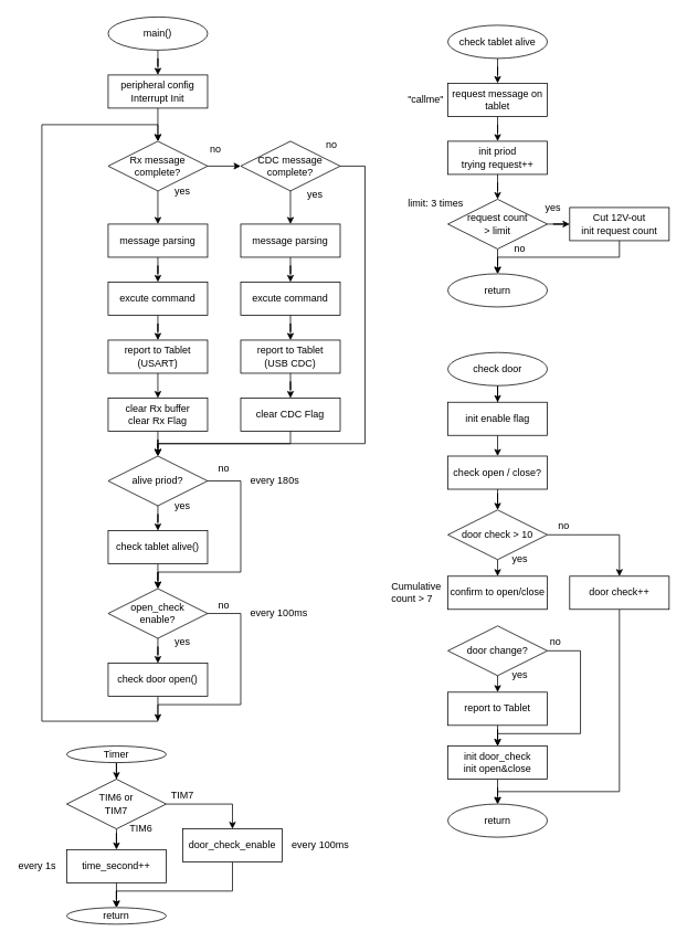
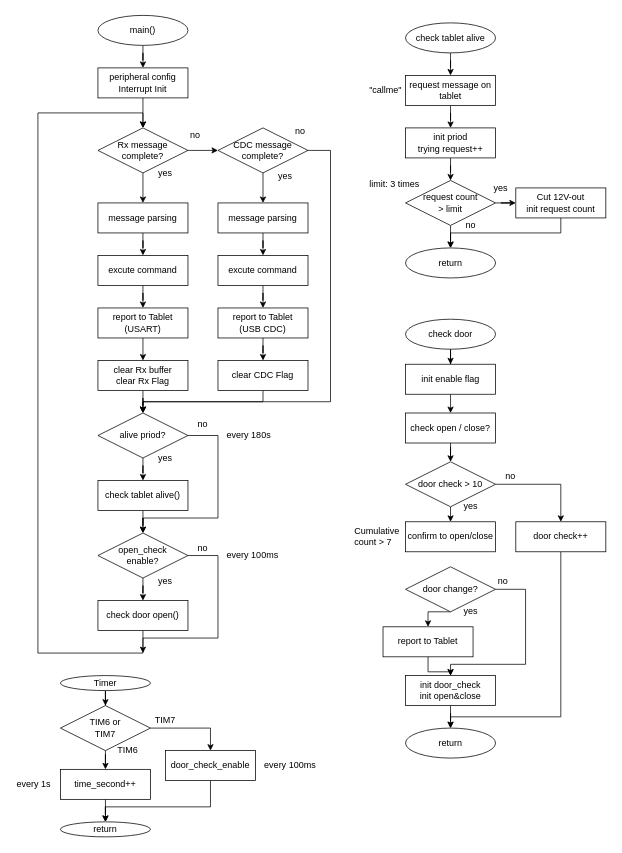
  <mxCell id="0" />
  <mxCell id="1" parent="0" />
  <mxCell id="2" style="edgeStyle=orthogonalEdgeStyle;rounded=0;orthogonalLoop=1;jettySize=auto;html=1;" parent="1" source="3" target="5" edge="1"><mxGeometry relative="1" as="geometry" /></mxCell>
  <mxCell id="3" value="main()" style="ellipse;whiteSpace=wrap;html=1;" parent="1" vertex="1"><mxGeometry x="130" y="20" width="120" height="40" as="geometry" /></mxCell>
  <mxCell id="4" value="" style="edgeStyle=orthogonalEdgeStyle;rounded=0;orthogonalLoop=1;jettySize=auto;html=1;" parent="1" source="5" target="8" edge="1"><mxGeometry relative="1" as="geometry" /></mxCell>
  <mxCell id="5" value="peripheral config&lt;br&gt;Interrupt Init" style="rounded=0;whiteSpace=wrap;html=1;" parent="1" vertex="1"><mxGeometry x="130" y="90" width="120" height="40" as="geometry" /></mxCell>
  <mxCell id="6" value="" style="edgeStyle=orthogonalEdgeStyle;rounded=0;orthogonalLoop=1;jettySize=auto;html=1;entryX=0.5;entryY=0;entryDx=0;entryDy=0;" parent="1" source="8" target="12" edge="1"><mxGeometry relative="1" as="geometry"><mxPoint x="190.059" y="250.029" as="targetPoint" /></mxGeometry></mxCell>
  <mxCell id="7" style="edgeStyle=orthogonalEdgeStyle;rounded=0;orthogonalLoop=1;jettySize=auto;html=1;entryX=0;entryY=0.5;entryDx=0;entryDy=0;" edge="1" parent="1" source="8" target="92"><mxGeometry relative="1" as="geometry" /></mxCell>
  <mxCell id="8" value="Rx message&lt;br&gt;complete?" style="rhombus;whiteSpace=wrap;html=1;" parent="1" vertex="1"><mxGeometry x="130" y="170" width="120" height="60" as="geometry" /></mxCell>
  <mxCell id="9" value="no" style="text;html=1;strokeColor=none;fillColor=none;align=center;verticalAlign=middle;whiteSpace=wrap;rounded=0;" parent="1" vertex="1"><mxGeometry x="240" y="170" width="40" height="20" as="geometry" /></mxCell>
  <mxCell id="10" value="yes" style="text;html=1;strokeColor=none;fillColor=none;align=center;verticalAlign=middle;whiteSpace=wrap;rounded=0;" parent="1" vertex="1"><mxGeometry x="200" y="220" width="40" height="20" as="geometry" /></mxCell>
  <mxCell id="11" style="edgeStyle=orthogonalEdgeStyle;rounded=0;orthogonalLoop=1;jettySize=auto;html=1;entryX=0.5;entryY=0;entryDx=0;entryDy=0;" parent="1" source="12" target="14" edge="1"><mxGeometry relative="1" as="geometry"><mxPoint x="190" y="340" as="targetPoint" /></mxGeometry></mxCell>
  <mxCell id="12" value="message parsing" style="rounded=0;whiteSpace=wrap;html=1;" parent="1" vertex="1"><mxGeometry x="130" y="270" width="120" height="40" as="geometry" /></mxCell>
  <mxCell id="13" style="edgeStyle=orthogonalEdgeStyle;rounded=0;orthogonalLoop=1;jettySize=auto;html=1;entryX=0.5;entryY=0;entryDx=0;entryDy=0;" parent="1" source="14" target="16" edge="1"><mxGeometry relative="1" as="geometry" /></mxCell>
  <mxCell id="14" value="excute command" style="rounded=0;whiteSpace=wrap;html=1;" parent="1" vertex="1"><mxGeometry x="130" y="340" width="120" height="40" as="geometry" /></mxCell>
  <mxCell id="15" style="edgeStyle=orthogonalEdgeStyle;rounded=0;orthogonalLoop=1;jettySize=auto;html=1;exitX=0.5;exitY=1;exitDx=0;exitDy=0;entryX=0.5;entryY=0;entryDx=0;entryDy=0;" parent="1" source="16" target="18" edge="1"><mxGeometry relative="1" as="geometry" /></mxCell>
  <mxCell id="16" value="report to Tablet&lt;br&gt;(USART)" style="rounded=0;whiteSpace=wrap;html=1;" parent="1" vertex="1"><mxGeometry x="130" y="410" width="120" height="40" as="geometry" /></mxCell>
  <mxCell id="17" style="edgeStyle=orthogonalEdgeStyle;rounded=0;orthogonalLoop=1;jettySize=auto;html=1;entryX=0.5;entryY=0;entryDx=0;entryDy=0;" parent="1" source="18" target="21" edge="1"><mxGeometry relative="1" as="geometry" /></mxCell>
  <mxCell id="18" value="clear Rx buffer&lt;br&gt;clear Rx Flag" style="rounded=0;whiteSpace=wrap;html=1;" parent="1" vertex="1"><mxGeometry x="130" y="480" width="120" height="40" as="geometry" /></mxCell>
  <mxCell id="19" style="edgeStyle=orthogonalEdgeStyle;rounded=0;orthogonalLoop=1;jettySize=auto;html=1;entryX=0.5;entryY=0;entryDx=0;entryDy=0;" parent="1" source="21" target="23" edge="1"><mxGeometry relative="1" as="geometry" /></mxCell>
  <mxCell id="20" style="edgeStyle=orthogonalEdgeStyle;rounded=0;orthogonalLoop=1;jettySize=auto;html=1;entryX=0.5;entryY=0;entryDx=0;entryDy=0;" parent="1" source="21" target="26" edge="1"><mxGeometry relative="1" as="geometry"><Array as="points"><mxPoint x="290" y="580" /><mxPoint x="290" y="690" /><mxPoint x="190" y="690" /></Array></mxGeometry></mxCell>
  <mxCell id="21" value="alive priod?" style="rhombus;whiteSpace=wrap;html=1;" parent="1" vertex="1"><mxGeometry x="130" y="550" width="120" height="60" as="geometry" /></mxCell>
  <mxCell id="22" style="edgeStyle=orthogonalEdgeStyle;rounded=0;orthogonalLoop=1;jettySize=auto;html=1;entryX=0.5;entryY=0;entryDx=0;entryDy=0;" parent="1" source="23" target="26" edge="1"><mxGeometry relative="1" as="geometry" /></mxCell>
  <mxCell id="23" value="check tablet alive()" style="rounded=0;whiteSpace=wrap;html=1;" parent="1" vertex="1"><mxGeometry x="130" y="640" width="120" height="40" as="geometry" /></mxCell>
  <mxCell id="24" style="edgeStyle=orthogonalEdgeStyle;rounded=0;orthogonalLoop=1;jettySize=auto;html=1;entryX=0.5;entryY=0;entryDx=0;entryDy=0;" parent="1" source="26" target="28" edge="1"><mxGeometry relative="1" as="geometry" /></mxCell>
  <mxCell id="25" style="edgeStyle=orthogonalEdgeStyle;rounded=0;orthogonalLoop=1;jettySize=auto;html=1;" parent="1" source="26" edge="1"><mxGeometry relative="1" as="geometry"><mxPoint x="190" y="870" as="targetPoint" /><Array as="points"><mxPoint x="290" y="740" /><mxPoint x="290" y="850" /><mxPoint x="190" y="850" /></Array></mxGeometry></mxCell>
  <mxCell id="26" value="open_check&lt;br&gt;enable?" style="rhombus;whiteSpace=wrap;html=1;" parent="1" vertex="1"><mxGeometry x="130" y="710" width="120" height="60" as="geometry" /></mxCell>
  <mxCell id="27" style="edgeStyle=orthogonalEdgeStyle;rounded=0;orthogonalLoop=1;jettySize=auto;html=1;entryX=0.5;entryY=0;entryDx=0;entryDy=0;" parent="1" source="28" target="8" edge="1"><mxGeometry relative="1" as="geometry"><Array as="points"><mxPoint x="190" y="870" /><mxPoint x="50" y="870" /><mxPoint x="50" y="150" /><mxPoint x="190" y="150" /></Array></mxGeometry></mxCell>
  <mxCell id="28" value="check door open()" style="rounded=0;whiteSpace=wrap;html=1;" parent="1" vertex="1"><mxGeometry x="130" y="800" width="120" height="40" as="geometry" /></mxCell>
  <mxCell id="29" value="yes" style="text;html=1;strokeColor=none;fillColor=none;align=center;verticalAlign=middle;whiteSpace=wrap;rounded=0;" parent="1" vertex="1"><mxGeometry x="200" y="600" width="40" height="20" as="geometry" /></mxCell>
  <mxCell id="30" value="yes" style="text;html=1;strokeColor=none;fillColor=none;align=center;verticalAlign=middle;whiteSpace=wrap;rounded=0;" parent="1" vertex="1"><mxGeometry x="200" y="765" width="40" height="20" as="geometry" /></mxCell>
  <mxCell id="31" value="no" style="text;html=1;strokeColor=none;fillColor=none;align=center;verticalAlign=middle;whiteSpace=wrap;rounded=0;" parent="1" vertex="1"><mxGeometry x="250" y="555" width="40" height="20" as="geometry" /></mxCell>
  <mxCell id="32" value="no" style="text;html=1;strokeColor=none;fillColor=none;align=center;verticalAlign=middle;whiteSpace=wrap;rounded=0;" parent="1" vertex="1"><mxGeometry x="250" y="720" width="40" height="20" as="geometry" /></mxCell>
  <mxCell id="33" value="every 180s" style="text;html=1;strokeColor=none;fillColor=none;align=left;verticalAlign=middle;whiteSpace=wrap;rounded=0;" parent="1" vertex="1"><mxGeometry x="300" y="560" width="70" height="40" as="geometry" /></mxCell>
  <mxCell id="34" value="every 100ms" style="text;html=1;strokeColor=none;fillColor=none;align=left;verticalAlign=middle;whiteSpace=wrap;rounded=0;" parent="1" vertex="1"><mxGeometry x="300" y="720" width="80" height="40" as="geometry" /></mxCell>
  <mxCell id="35" style="edgeStyle=orthogonalEdgeStyle;rounded=0;orthogonalLoop=1;jettySize=auto;html=1;entryX=0.5;entryY=0;entryDx=0;entryDy=0;" parent="1" source="36" target="38" edge="1"><mxGeometry relative="1" as="geometry" /></mxCell>
  <mxCell id="36" value="check tablet alive" style="ellipse;whiteSpace=wrap;html=1;" parent="1" vertex="1"><mxGeometry x="540" y="30" width="120" height="40" as="geometry" /></mxCell>
  <mxCell id="37" style="edgeStyle=orthogonalEdgeStyle;rounded=0;orthogonalLoop=1;jettySize=auto;html=1;entryX=0.5;entryY=0;entryDx=0;entryDy=0;" parent="1" source="38" target="40" edge="1"><mxGeometry relative="1" as="geometry" /></mxCell>
  <mxCell id="38" value="request message on tablet" style="rounded=0;whiteSpace=wrap;html=1;" parent="1" vertex="1"><mxGeometry x="540" y="100" width="120" height="40" as="geometry" /></mxCell>
  <mxCell id="39" style="edgeStyle=orthogonalEdgeStyle;rounded=0;orthogonalLoop=1;jettySize=auto;html=1;entryX=0.5;entryY=0;entryDx=0;entryDy=0;" parent="1" source="40" target="43" edge="1"><mxGeometry relative="1" as="geometry" /></mxCell>
  <mxCell id="40" value="init priod&lt;br&gt;trying request++" style="rounded=0;whiteSpace=wrap;html=1;" parent="1" vertex="1"><mxGeometry x="540" y="170" width="120" height="40" as="geometry" /></mxCell>
  <mxCell id="41" style="edgeStyle=orthogonalEdgeStyle;rounded=0;orthogonalLoop=1;jettySize=auto;html=1;entryX=0.5;entryY=0;entryDx=0;entryDy=0;" parent="1" source="43" target="46" edge="1"><mxGeometry relative="1" as="geometry" /></mxCell>
  <mxCell id="42" style="edgeStyle=orthogonalEdgeStyle;rounded=0;orthogonalLoop=1;jettySize=auto;html=1;entryX=0;entryY=0.5;entryDx=0;entryDy=0;" parent="1" source="43" target="45" edge="1"><mxGeometry relative="1" as="geometry" /></mxCell>
  <mxCell id="43" value="request count&lt;br&gt;&amp;gt; limit" style="rhombus;whiteSpace=wrap;html=1;" parent="1" vertex="1"><mxGeometry x="540" y="240" width="120" height="60" as="geometry" /></mxCell>
  <mxCell id="44" style="edgeStyle=orthogonalEdgeStyle;rounded=0;orthogonalLoop=1;jettySize=auto;html=1;" parent="1" source="45" target="46" edge="1"><mxGeometry relative="1" as="geometry"><Array as="points"><mxPoint x="747" y="310" /><mxPoint x="600" y="310" /></Array></mxGeometry></mxCell>
  <mxCell id="45" value="Cut 12V-out&lt;br&gt;init request count" style="rounded=0;whiteSpace=wrap;html=1;" parent="1" vertex="1"><mxGeometry x="687" y="250" width="120" height="40" as="geometry" /></mxCell>
  <mxCell id="46" value="return" style="ellipse;whiteSpace=wrap;html=1;" parent="1" vertex="1"><mxGeometry x="540" y="330" width="120" height="40" as="geometry" /></mxCell>
  <mxCell id="47" value="yes" style="text;html=1;strokeColor=none;fillColor=none;align=center;verticalAlign=middle;whiteSpace=wrap;rounded=0;" parent="1" vertex="1"><mxGeometry x="647" y="240" width="40" height="20" as="geometry" /></mxCell>
  <mxCell id="48" value="no" style="text;html=1;strokeColor=none;fillColor=none;align=center;verticalAlign=middle;whiteSpace=wrap;rounded=0;" parent="1" vertex="1"><mxGeometry x="607" y="290" width="40" height="20" as="geometry" /></mxCell>
  <mxCell id="49" style="edgeStyle=orthogonalEdgeStyle;rounded=0;orthogonalLoop=1;jettySize=auto;html=1;entryX=0.5;entryY=0;entryDx=0;entryDy=0;" parent="1" source="50" target="52" edge="1"><mxGeometry relative="1" as="geometry" /></mxCell>
  <mxCell id="50" value="check door" style="ellipse;whiteSpace=wrap;html=1;" parent="1" vertex="1"><mxGeometry x="540" y="425" width="120" height="40" as="geometry" /></mxCell>
  <mxCell id="51" style="edgeStyle=orthogonalEdgeStyle;rounded=0;orthogonalLoop=1;jettySize=auto;html=1;entryX=0.5;entryY=0;entryDx=0;entryDy=0;" parent="1" source="52" edge="1"><mxGeometry relative="1" as="geometry"><mxPoint x="600" y="550" as="targetPoint" /></mxGeometry></mxCell>
  <mxCell id="52" value="init enable flag" style="rounded=0;whiteSpace=wrap;html=1;" parent="1" vertex="1"><mxGeometry x="540" y="485" width="120" height="40" as="geometry" /></mxCell>
  <mxCell id="53" style="edgeStyle=orthogonalEdgeStyle;rounded=0;orthogonalLoop=1;jettySize=auto;html=1;exitX=0.5;exitY=1;exitDx=0;exitDy=0;entryX=0.5;entryY=0;entryDx=0;entryDy=0;" parent="1" source="55" target="56" edge="1"><mxGeometry relative="1" as="geometry" /></mxCell>
  <mxCell id="54" style="edgeStyle=orthogonalEdgeStyle;rounded=0;orthogonalLoop=1;jettySize=auto;html=1;" parent="1" source="55" target="66" edge="1"><mxGeometry relative="1" as="geometry" /></mxCell>
  <mxCell id="55" value="door check &amp;gt; 10" style="rhombus;whiteSpace=wrap;html=1;" parent="1" vertex="1"><mxGeometry x="540" y="615" width="120" height="60" as="geometry" /></mxCell>
  <mxCell id="56" value="confirm to open/close" style="rounded=0;whiteSpace=wrap;html=1;" parent="1" vertex="1"><mxGeometry x="540" y="695" width="120" height="40" as="geometry" /></mxCell>
  <mxCell id="57" style="edgeStyle=orthogonalEdgeStyle;rounded=0;orthogonalLoop=1;jettySize=auto;html=1;entryX=0.5;entryY=0;entryDx=0;entryDy=0;" parent="1" source="58" target="55" edge="1"><mxGeometry relative="1" as="geometry" /></mxCell>
  <mxCell id="58" value="check open / close?" style="rounded=0;whiteSpace=wrap;html=1;" parent="1" vertex="1"><mxGeometry x="540" y="550" width="120" height="40" as="geometry" /></mxCell>
  <mxCell id="59" style="edgeStyle=orthogonalEdgeStyle;rounded=0;orthogonalLoop=1;jettySize=auto;html=1;exitX=0.5;exitY=1;exitDx=0;exitDy=0;entryX=0.5;entryY=0;entryDx=0;entryDy=0;" parent="1" source="61" target="63" edge="1"><mxGeometry relative="1" as="geometry" /></mxCell>
  <mxCell id="60" style="edgeStyle=orthogonalEdgeStyle;rounded=0;orthogonalLoop=1;jettySize=auto;html=1;" parent="1" source="61" target="70" edge="1"><mxGeometry relative="1" as="geometry"><Array as="points"><mxPoint x="700" y="785" /><mxPoint x="700" y="885" /><mxPoint x="600" y="885" /></Array></mxGeometry></mxCell>
  <mxCell id="61" value="door change?" style="rhombus;whiteSpace=wrap;html=1;" parent="1" vertex="1"><mxGeometry x="540" y="755" width="120" height="60" as="geometry" /></mxCell>
  <mxCell id="62" style="edgeStyle=orthogonalEdgeStyle;rounded=0;orthogonalLoop=1;jettySize=auto;html=1;entryX=0.5;entryY=0;entryDx=0;entryDy=0;" parent="1" source="63" target="70" edge="1"><mxGeometry relative="1" as="geometry" /></mxCell>
- <mxCell id="63" value="report to Tablet" style="rounded=0;whiteSpace=wrap;html=1;" parent="1" vertex="1"><mxGeometry x="540" y="835" width="120" height="40" as="geometry" /></mxCell>
+ <mxCell id="63" value="report to Tablet" style="rounded=0;whiteSpace=wrap;html=1;" parent="1" vertex="1"><mxGeometry x="510" y="835" width="120" height="40" as="geometry" /></mxCell>
  <mxCell id="64" value="return" style="ellipse;whiteSpace=wrap;html=1;" parent="1" vertex="1"><mxGeometry x="540" y="970" width="120" height="40" as="geometry" /></mxCell>
  <mxCell id="65" style="edgeStyle=orthogonalEdgeStyle;rounded=0;orthogonalLoop=1;jettySize=auto;html=1;" parent="1" source="66" target="64" edge="1"><mxGeometry relative="1" as="geometry"><Array as="points"><mxPoint x="747" y="955" /><mxPoint x="600" y="955" /></Array></mxGeometry></mxCell>
  <mxCell id="66" value="door check++" style="rounded=0;whiteSpace=wrap;html=1;" parent="1" vertex="1"><mxGeometry x="687" y="695" width="120" height="40" as="geometry" /></mxCell>
  <mxCell id="67" value="no" style="text;html=1;strokeColor=none;fillColor=none;align=center;verticalAlign=middle;whiteSpace=wrap;rounded=0;" parent="1" vertex="1"><mxGeometry x="660" y="625" width="40" height="20" as="geometry" /></mxCell>
  <mxCell id="68" value="yes" style="text;html=1;strokeColor=none;fillColor=none;align=center;verticalAlign=middle;whiteSpace=wrap;rounded=0;" parent="1" vertex="1"><mxGeometry x="607" y="665" width="40" height="20" as="geometry" /></mxCell>
  <mxCell id="69" style="edgeStyle=orthogonalEdgeStyle;rounded=0;orthogonalLoop=1;jettySize=auto;html=1;" parent="1" source="70" target="64" edge="1"><mxGeometry relative="1" as="geometry" /></mxCell>
  <mxCell id="70" value="init door_check&lt;br&gt;init open&amp;amp;close" style="rounded=0;whiteSpace=wrap;html=1;" parent="1" vertex="1"><mxGeometry x="540" y="900" width="120" height="40" as="geometry" /></mxCell>
  <mxCell id="71" value="yes" style="text;html=1;strokeColor=none;fillColor=none;align=center;verticalAlign=middle;whiteSpace=wrap;rounded=0;" parent="1" vertex="1"><mxGeometry x="607" y="805" width="40" height="20" as="geometry" /></mxCell>
  <mxCell id="72" value="no" style="text;html=1;strokeColor=none;fillColor=none;align=center;verticalAlign=middle;whiteSpace=wrap;rounded=0;" parent="1" vertex="1"><mxGeometry x="650" y="765" width="40" height="20" as="geometry" /></mxCell>
  <mxCell id="73" value="&lt;font style=&quot;font-size: 12px&quot;&gt;&lt;span style=&quot;font-family: inherit&quot;&gt;Cumulative count&lt;/span&gt;&amp;nbsp;&amp;gt; 7&lt;/font&gt;" style="text;html=1;strokeColor=none;fillColor=none;align=left;verticalAlign=middle;whiteSpace=wrap;rounded=0;" parent="1" vertex="1"><mxGeometry x="470" y="695" width="90" height="40" as="geometry" /></mxCell>
  <mxCell id="74" style="edgeStyle=orthogonalEdgeStyle;rounded=0;orthogonalLoop=1;jettySize=auto;html=1;entryX=0.5;entryY=0;entryDx=0;entryDy=0;" parent="1" source="75" target="78" edge="1"><mxGeometry relative="1" as="geometry" /></mxCell>
  <mxCell id="75" value="Timer" style="ellipse;whiteSpace=wrap;html=1;" parent="1" vertex="1"><mxGeometry x="80" y="900" width="120" height="20" as="geometry" /></mxCell>
  <mxCell id="76" style="edgeStyle=orthogonalEdgeStyle;rounded=0;orthogonalLoop=1;jettySize=auto;html=1;entryX=0.5;entryY=0;entryDx=0;entryDy=0;" parent="1" source="78" target="80" edge="1"><mxGeometry relative="1" as="geometry" /></mxCell>
  <mxCell id="77" style="edgeStyle=orthogonalEdgeStyle;rounded=0;orthogonalLoop=1;jettySize=auto;html=1;entryX=0.5;entryY=0;entryDx=0;entryDy=0;" parent="1" source="78" target="82" edge="1"><mxGeometry relative="1" as="geometry" /></mxCell>
  <mxCell id="78" value="TIM6 or&lt;br&gt;TIM7" style="rhombus;whiteSpace=wrap;html=1;" parent="1" vertex="1"><mxGeometry x="80" y="940" width="120" height="60" as="geometry" /></mxCell>
  <mxCell id="79" style="edgeStyle=orthogonalEdgeStyle;rounded=0;orthogonalLoop=1;jettySize=auto;html=1;" parent="1" source="80" target="83" edge="1"><mxGeometry relative="1" as="geometry" /></mxCell>
  <mxCell id="80" value="time_second++" style="rounded=0;whiteSpace=wrap;html=1;" parent="1" vertex="1"><mxGeometry x="80" y="1025" width="120" height="40" as="geometry" /></mxCell>
  <mxCell id="81" style="edgeStyle=orthogonalEdgeStyle;rounded=0;orthogonalLoop=1;jettySize=auto;html=1;" parent="1" source="82" target="83" edge="1"><mxGeometry relative="1" as="geometry"><Array as="points"><mxPoint x="280" y="1075" /><mxPoint x="140" y="1075" /></Array></mxGeometry></mxCell>
  <mxCell id="82" value="door_check_enable" style="rounded=0;whiteSpace=wrap;html=1;" parent="1" vertex="1"><mxGeometry x="220" y="1000" width="120" height="40" as="geometry" /></mxCell>
  <mxCell id="83" value="return" style="ellipse;whiteSpace=wrap;html=1;" parent="1" vertex="1"><mxGeometry x="80" y="1095" width="120" height="20" as="geometry" /></mxCell>
  <mxCell id="84" value="TIM6" style="text;html=1;strokeColor=none;fillColor=none;align=center;verticalAlign=middle;whiteSpace=wrap;rounded=0;" parent="1" vertex="1"><mxGeometry x="150" y="990" width="40" height="20" as="geometry" /></mxCell>
  <mxCell id="85" value="TIM7" style="text;html=1;strokeColor=none;fillColor=none;align=center;verticalAlign=middle;whiteSpace=wrap;rounded=0;" parent="1" vertex="1"><mxGeometry x="200" y="950" width="40" height="20" as="geometry" /></mxCell>
  <mxCell id="86" value="every 100ms" style="text;html=1;strokeColor=none;fillColor=none;align=left;verticalAlign=middle;whiteSpace=wrap;rounded=0;" parent="1" vertex="1"><mxGeometry x="350" y="1000" width="80" height="40" as="geometry" /></mxCell>
  <mxCell id="87" value="every 1s" style="text;html=1;strokeColor=none;fillColor=none;align=left;verticalAlign=middle;whiteSpace=wrap;rounded=0;" parent="1" vertex="1"><mxGeometry x="20" y="1025" width="70" height="40" as="geometry" /></mxCell>
  <mxCell id="88" value="limit: 3 times" style="text;html=1;strokeColor=none;fillColor=none;align=left;verticalAlign=middle;whiteSpace=wrap;rounded=0;" parent="1" vertex="1"><mxGeometry x="490" y="225" width="80" height="40" as="geometry" /></mxCell>
  <mxCell id="89" value="&quot;callme&quot;" style="text;html=1;strokeColor=none;fillColor=none;align=left;verticalAlign=middle;whiteSpace=wrap;rounded=0;" parent="1" vertex="1"><mxGeometry x="490" y="100" width="80" height="40" as="geometry" /></mxCell>
  <mxCell id="90" style="edgeStyle=orthogonalEdgeStyle;rounded=0;orthogonalLoop=1;jettySize=auto;html=1;" edge="1" parent="1" source="92" target="21"><mxGeometry relative="1" as="geometry"><Array as="points"><mxPoint x="440" y="200" /><mxPoint x="440" y="535" /><mxPoint x="190" y="535" /></Array></mxGeometry></mxCell>
  <mxCell id="91" style="edgeStyle=orthogonalEdgeStyle;rounded=0;orthogonalLoop=1;jettySize=auto;html=1;entryX=0.5;entryY=0;entryDx=0;entryDy=0;" edge="1" parent="1" source="92" target="94"><mxGeometry relative="1" as="geometry" /></mxCell>
  <mxCell id="92" value="CDC message&lt;br&gt;complete?" style="rhombus;whiteSpace=wrap;html=1;" vertex="1" parent="1"><mxGeometry x="290" y="170" width="120" height="60" as="geometry" /></mxCell>
  <mxCell id="93" style="edgeStyle=orthogonalEdgeStyle;rounded=0;orthogonalLoop=1;jettySize=auto;html=1;entryX=0.5;entryY=0;entryDx=0;entryDy=0;" edge="1" parent="1" source="94" target="96"><mxGeometry relative="1" as="geometry" /></mxCell>
  <mxCell id="94" value="message parsing" style="rounded=0;whiteSpace=wrap;html=1;" vertex="1" parent="1"><mxGeometry x="290" y="270" width="120" height="40" as="geometry" /></mxCell>
  <mxCell id="95" style="edgeStyle=orthogonalEdgeStyle;rounded=0;orthogonalLoop=1;jettySize=auto;html=1;entryX=0.5;entryY=0;entryDx=0;entryDy=0;" edge="1" parent="1" source="96" target="98"><mxGeometry relative="1" as="geometry" /></mxCell>
  <mxCell id="96" value="excute command" style="rounded=0;whiteSpace=wrap;html=1;" vertex="1" parent="1"><mxGeometry x="290" y="340" width="120" height="40" as="geometry" /></mxCell>
  <mxCell id="97" style="edgeStyle=orthogonalEdgeStyle;rounded=0;orthogonalLoop=1;jettySize=auto;html=1;entryX=0.5;entryY=0;entryDx=0;entryDy=0;" edge="1" parent="1" source="98" target="102"><mxGeometry relative="1" as="geometry" /></mxCell>
  <mxCell id="98" value="report to Tablet&lt;br&gt;(USB CDC)" style="rounded=0;whiteSpace=wrap;html=1;" vertex="1" parent="1"><mxGeometry x="290" y="410" width="120" height="40" as="geometry" /></mxCell>
  <mxCell id="99" value="yes" style="text;html=1;strokeColor=none;fillColor=none;align=center;verticalAlign=middle;whiteSpace=wrap;rounded=0;" vertex="1" parent="1"><mxGeometry x="360" y="225" width="40" height="20" as="geometry" /></mxCell>
  <mxCell id="100" value="no" style="text;html=1;strokeColor=none;fillColor=none;align=center;verticalAlign=middle;whiteSpace=wrap;rounded=0;" vertex="1" parent="1"><mxGeometry x="380" y="165" width="40" height="20" as="geometry" /></mxCell>
  <mxCell id="101" style="edgeStyle=orthogonalEdgeStyle;rounded=0;orthogonalLoop=1;jettySize=auto;html=1;" edge="1" parent="1" source="102" target="21"><mxGeometry relative="1" as="geometry"><Array as="points"><mxPoint x="350" y="535" /><mxPoint x="190" y="535" /></Array></mxGeometry></mxCell>
  <mxCell id="102" value="clear CDC Flag" style="rounded=0;whiteSpace=wrap;html=1;" vertex="1" parent="1"><mxGeometry x="290" y="480" width="120" height="40" as="geometry" /></mxCell>
